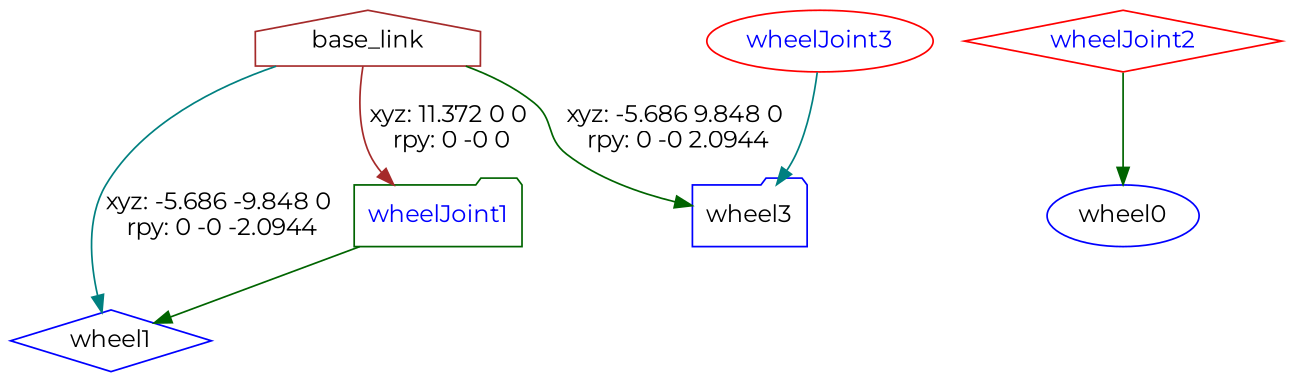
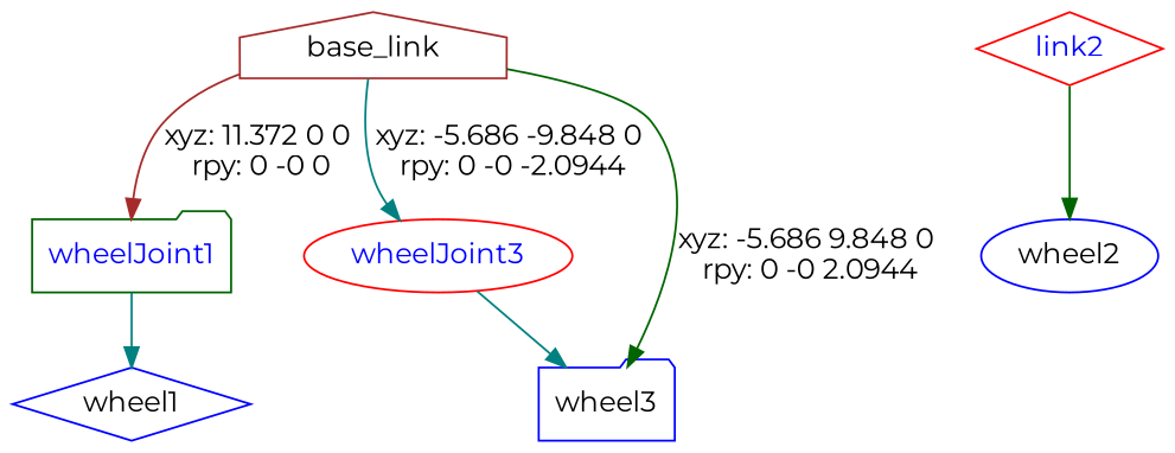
  digraph {
    fontname=Montserrat
    node [color=blue fontname=Montserrat shape=folder]
    edge [color=teal fontname=Montserrat]
    n1 [color=brown label=base_link shape=house]
    wheelJoint1 [color=darkgreen fontcolor=blue]
    wheelJoint3 [color=red fontcolor=blue shape=ellipse]
    n4 [label=wheel3]
    n5 [label=wheel1 shape=diamond]
-   wheelJoint2 [color=red fontcolor=blue shape=diamond]
-   n7 [label=wheel0 shape=ellipse]
+   wheelJoint2 [color=red fontcolor=blue shape=diamond label=link2]
+   n7 [label=wheel2 shape=ellipse]
    n1 -> wheelJoint1 [color=brown label="xyz: 11.372 0 0 \nrpy: 0 -0 0"]
-   n1 -> n5 [label="xyz: -5.686 -9.848 0 \nrpy: 0 -0 -2.0944"]
+   n1 -> wheelJoint3 [label="xyz: -5.686 -9.848 0 \nrpy: 0 -0 -2.0944"]
    n1 -> n4 [color=darkgreen label="xyz: -5.686 9.848 0 \nrpy: 0 -0 2.0944"]
-   wheelJoint1 -> n5 [color=darkgreen]
+   wheelJoint1 -> n5
    wheelJoint3 -> n4
    wheelJoint2 -> n7 [color=darkgreen]
  }
